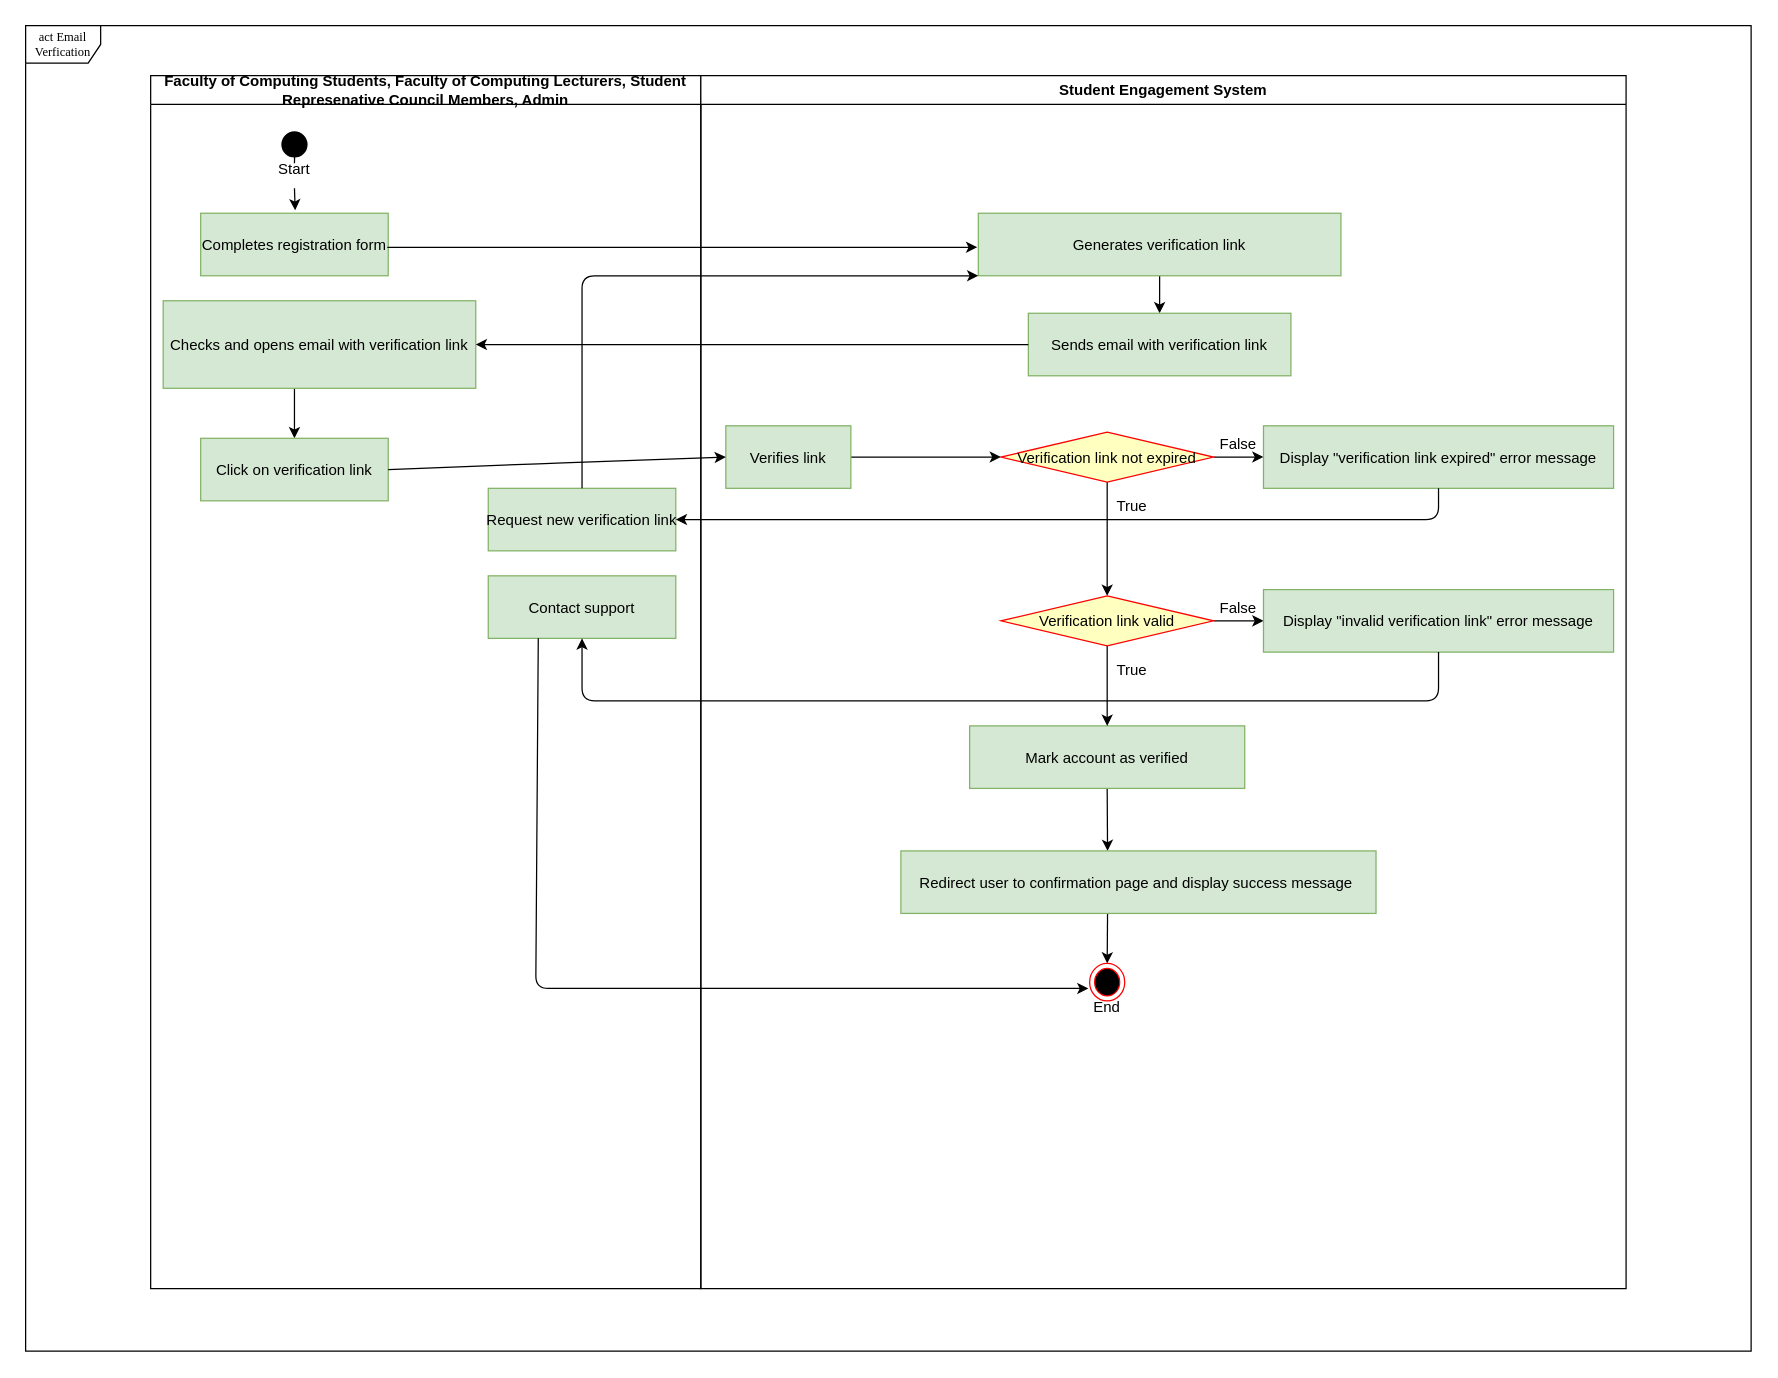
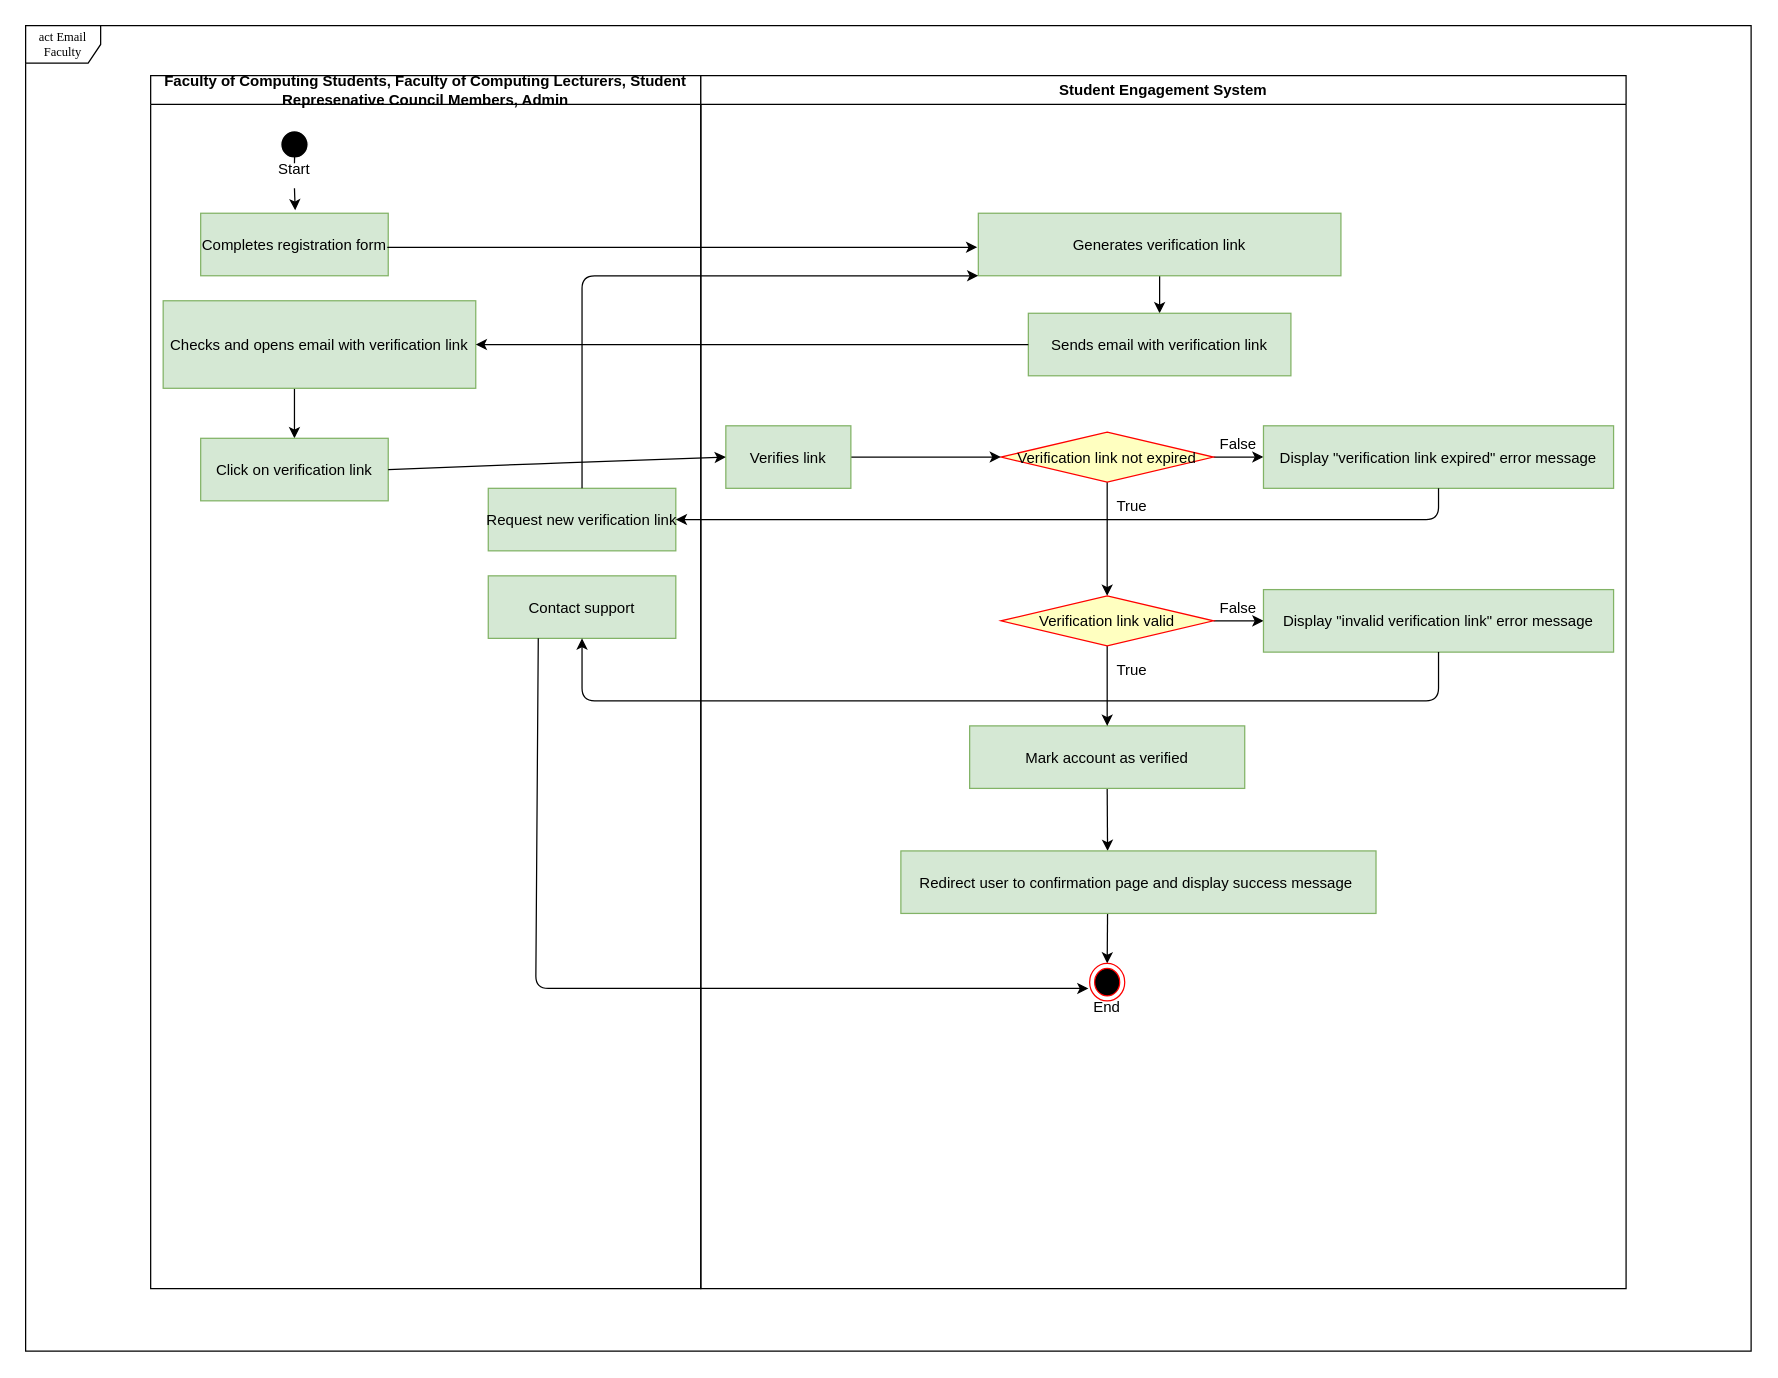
  <mxCell id="0" />
  <mxCell id="1" parent="0" />
  <mxCell id="2" value="Faculty of Computing Students, Faculty of Computing Lecturers, Student Represenative Council Members, Admin" style="swimlane;whiteSpace=wrap;fillColor=#FFFFFF;" parent="1" vertex="1"><mxGeometry x="120" y="60" width="440" height="970" as="geometry" /></mxCell>
  <mxCell id="3" style="edgeStyle=none;html=1;exitX=0.5;exitY=1;exitDx=0;exitDy=0;entryX=0.504;entryY=-0.048;entryDx=0;entryDy=0;entryPerimeter=0;startArrow=none;" parent="2" source="10" target="5" edge="1"><mxGeometry relative="1" as="geometry" /></mxCell>
  <mxCell id="4" value="" style="ellipse;shape=startState;fillColor=#000000;strokeColor=#FFFFFF;" parent="2" vertex="1"><mxGeometry x="100" y="40" width="30" height="30" as="geometry" /></mxCell>
  <mxCell id="5" value="Completes registration form" style="fillColor=#d5e8d4;strokeColor=#82b366;" parent="2" vertex="1"><mxGeometry x="40" y="110" width="150" height="50" as="geometry" /></mxCell>
  <mxCell id="6" style="edgeStyle=none;html=1;entryX=0.5;entryY=0;entryDx=0;entryDy=0;exitX=0.42;exitY=0.993;exitDx=0;exitDy=0;exitPerimeter=0;" parent="2" source="7" target="8" edge="1"><mxGeometry relative="1" as="geometry"><mxPoint x="120" y="260" as="sourcePoint" /></mxGeometry></mxCell>
  <mxCell id="7" value="Checks and opens email with verification link" style="fillColor=#d5e8d4;strokeColor=#82b366;" parent="2" vertex="1"><mxGeometry x="10" y="180" width="250" height="70" as="geometry" /></mxCell>
  <mxCell id="8" value="Click on verification link" style="fillColor=#d5e8d4;strokeColor=#82b366;" parent="2" vertex="1"><mxGeometry x="40" y="290" width="150" height="50" as="geometry" /></mxCell>
  <mxCell id="9" value="" style="edgeStyle=none;html=1;exitX=0.5;exitY=1;exitDx=0;exitDy=0;entryX=0.504;entryY=-0.048;entryDx=0;entryDy=0;entryPerimeter=0;endArrow=none;" parent="2" source="4" target="10" edge="1"><mxGeometry relative="1" as="geometry"><mxPoint x="135" y="2440" as="sourcePoint" /><mxPoint x="135.6" y="2477.6" as="targetPoint" /></mxGeometry></mxCell>
  <mxCell id="10" value="Start" style="text;strokeColor=none;align=center;fillColor=none;html=1;verticalAlign=middle;whiteSpace=wrap;rounded=0;" parent="2" vertex="1"><mxGeometry x="85" y="60" width="60" height="30" as="geometry" /></mxCell>
  <mxCell id="11" value="Request new verification link" style="fillColor=#d5e8d4;strokeColor=#82b366;" parent="2" vertex="1"><mxGeometry x="270" y="330" width="150" height="50" as="geometry" /></mxCell>
  <mxCell id="12" value="Contact support" style="fillColor=#d5e8d4;strokeColor=#82b366;" parent="2" vertex="1"><mxGeometry x="270" y="400" width="150" height="50" as="geometry" /></mxCell>
  <mxCell id="13" value="Student Engagement System" style="swimlane;whiteSpace=wrap;fillColor=#FFFFFF;" parent="1" vertex="1"><mxGeometry x="560" y="60" width="740" height="970" as="geometry" /></mxCell>
  <mxCell id="14" style="edgeStyle=none;html=1;exitX=0.5;exitY=1;exitDx=0;exitDy=0;entryX=0.5;entryY=0;entryDx=0;entryDy=0;" parent="13" source="15" target="16" edge="1"><mxGeometry relative="1" as="geometry" /></mxCell>
  <mxCell id="15" value="Generates verification link" style="fillColor=#d5e8d4;strokeColor=#82b366;" parent="13" vertex="1"><mxGeometry x="221.94" y="110" width="290" height="50" as="geometry" /></mxCell>
  <mxCell id="16" value="Sends email with verification link" style="fillColor=#d5e8d4;strokeColor=#82b366;" parent="13" vertex="1"><mxGeometry x="261.94" y="190" width="210" height="50" as="geometry" /></mxCell>
  <mxCell id="17" style="edgeStyle=none;html=1;exitX=0.5;exitY=1;exitDx=0;exitDy=0;entryX=0.435;entryY=0;entryDx=0;entryDy=0;entryPerimeter=0;" parent="13" source="18" target="31" edge="1"><mxGeometry relative="1" as="geometry" /></mxCell>
  <mxCell id="18" value="Mark account as verified" style="fillColor=#d5e8d4;strokeColor=#82b366;" parent="13" vertex="1"><mxGeometry x="215" y="520" width="220" height="50" as="geometry" /></mxCell>
  <mxCell id="19" style="edgeStyle=none;html=1;exitX=1;exitY=0.5;exitDx=0;exitDy=0;entryX=0;entryY=0.5;entryDx=0;entryDy=0;" parent="13" source="21" target="22" edge="1"><mxGeometry relative="1" as="geometry" /></mxCell>
  <mxCell id="20" style="edgeStyle=none;html=1;exitX=0.5;exitY=1;exitDx=0;exitDy=0;entryX=0.5;entryY=0;entryDx=0;entryDy=0;" parent="13" source="21" target="26" edge="1"><mxGeometry relative="1" as="geometry" /></mxCell>
  <mxCell id="21" value="Verification link not expired" style="rhombus;fillColor=#ffffc0;strokeColor=#ff0000;" parent="13" vertex="1"><mxGeometry x="240" y="285" width="170" height="40" as="geometry" /></mxCell>
  <mxCell id="22" value="Display &quot;verification link expired&quot; error message" style="fillColor=#d5e8d4;strokeColor=#82b366;" parent="13" vertex="1"><mxGeometry x="450" y="280" width="280" height="50" as="geometry" /></mxCell>
  <mxCell id="23" style="edgeStyle=none;html=1;entryX=0.5;entryY=0;entryDx=0;entryDy=0;" parent="13" edge="1"><mxGeometry relative="1" as="geometry"><mxPoint x="271.94" y="630" as="sourcePoint" /><mxPoint x="271.94" y="660" as="targetPoint" /></mxGeometry></mxCell>
  <mxCell id="24" style="edgeStyle=none;html=1;exitX=1;exitY=0.5;exitDx=0;exitDy=0;entryX=0;entryY=0.5;entryDx=0;entryDy=0;" parent="13" source="26" target="27" edge="1"><mxGeometry relative="1" as="geometry" /></mxCell>
  <mxCell id="25" style="edgeStyle=none;html=1;exitX=0.5;exitY=1;exitDx=0;exitDy=0;entryX=0.5;entryY=0;entryDx=0;entryDy=0;" parent="13" source="26" target="18" edge="1"><mxGeometry relative="1" as="geometry" /></mxCell>
  <mxCell id="26" value="Verification link valid" style="rhombus;fillColor=#ffffc0;strokeColor=#ff0000;" parent="13" vertex="1"><mxGeometry x="240" y="416" width="170" height="40" as="geometry" /></mxCell>
  <mxCell id="27" value="Display &quot;invalid verification link&quot; error message" style="fillColor=#d5e8d4;strokeColor=#82b366;" parent="13" vertex="1"><mxGeometry x="450" y="411" width="280" height="50" as="geometry" /></mxCell>
  <mxCell id="28" style="edgeStyle=none;html=1;exitX=1;exitY=0.5;exitDx=0;exitDy=0;entryX=0;entryY=0.5;entryDx=0;entryDy=0;" parent="13" source="29" target="21" edge="1"><mxGeometry relative="1" as="geometry" /></mxCell>
  <mxCell id="29" value="Verifies link" style="fillColor=#d5e8d4;strokeColor=#82b366;" parent="13" vertex="1"><mxGeometry x="20" y="280" width="100" height="50" as="geometry" /></mxCell>
  <mxCell id="30" style="edgeStyle=none;html=1;entryX=0.5;entryY=0;entryDx=0;entryDy=0;exitX=0.435;exitY=0.97;exitDx=0;exitDy=0;exitPerimeter=0;" parent="13" source="31" edge="1"><mxGeometry relative="1" as="geometry"><mxPoint x="145" y="670" as="sourcePoint" /><mxPoint x="325" y="710" as="targetPoint" /></mxGeometry></mxCell>
  <mxCell id="31" value="Redirect user to confirmation page and display success message " style="fillColor=#d5e8d4;strokeColor=#82b366;" parent="13" vertex="1"><mxGeometry x="160" y="620" width="380" height="50" as="geometry" /></mxCell>
  <mxCell id="32" value="False" style="text;strokeColor=none;align=center;fillColor=none;html=1;verticalAlign=middle;whiteSpace=wrap;rounded=0;" parent="13" vertex="1"><mxGeometry x="400" y="280" width="60" height="30" as="geometry" /></mxCell>
  <mxCell id="33" value="False" style="text;strokeColor=none;align=center;fillColor=none;html=1;verticalAlign=middle;whiteSpace=wrap;rounded=0;" parent="13" vertex="1"><mxGeometry x="400" y="411" width="60" height="30" as="geometry" /></mxCell>
  <mxCell id="34" value="True&lt;span style=&quot;color: rgba(0, 0, 0, 0); font-family: monospace; font-size: 0px; text-align: start;&quot;&gt;%3CmxGraphModel%3E%3Croot%3E%3CmxCell%20id%3D%220%22%2F%3E%3CmxCell%20id%3D%221%22%20parent%3D%220%22%2F%3E%3CmxCell%20id%3D%222%22%20value%3D%22False%22%20style%3D%22text%3BstrokeColor%3Dnone%3Balign%3Dcenter%3BfillColor%3Dnone%3Bhtml%3D1%3BverticalAlign%3Dmiddle%3BwhiteSpace%3Dwrap%3Brounded%3D0%3B%22%20vertex%3D%221%22%20parent%3D%221%22%3E%3CmxGeometry%20x%3D%22880%22%20y%3D%222781%22%20width%3D%2260%22%20height%3D%2230%22%20as%3D%22geometry%22%2F%3E%3C%2FmxCell%3E%3C%2Froot%3E%3C%2FmxGraphModel%3E&lt;/span&gt;" style="text;strokeColor=none;align=center;fillColor=none;html=1;verticalAlign=middle;whiteSpace=wrap;rounded=0;" parent="13" vertex="1"><mxGeometry x="315" y="330" width="60" height="30" as="geometry" /></mxCell>
  <mxCell id="35" value="True&lt;span style=&quot;color: rgba(0, 0, 0, 0); font-family: monospace; font-size: 0px; text-align: start;&quot;&gt;%3CmxGraphModel%3E%3Croot%3E%3CmxCell%20id%3D%220%22%2F%3E%3CmxCell%20id%3D%221%22%20parent%3D%220%22%2F%3E%3CmxCell%20id%3D%222%22%20value%3D%22False%22%20style%3D%22text%3BstrokeColor%3Dnone%3Balign%3Dcenter%3BfillColor%3Dnone%3Bhtml%3D1%3BverticalAlign%3Dmiddle%3BwhiteSpace%3Dwrap%3Brounded%3D0%3B%22%20vertex%3D%221%22%20parent%3D%221%22%3E%3CmxGeometry%20x%3D%22880%22%20y%3D%222781%22%20width%3D%2260%22%20height%3D%2230%22%20as%3D%22geometry%22%2F%3E%3C%2FmxCell%3E%3C%2Froot%3E%3C%2FmxGraphModel%3E&lt;/span&gt;" style="text;strokeColor=none;align=center;fillColor=none;html=1;verticalAlign=middle;whiteSpace=wrap;rounded=0;" parent="13" vertex="1"><mxGeometry x="315" y="461" width="60" height="30" as="geometry" /></mxCell>
  <mxCell id="36" value="" style="ellipse;html=1;shape=endState;fillColor=#000000;strokeColor=#ff0000;" parent="13" vertex="1"><mxGeometry x="310.97" y="710" width="28.06" height="30" as="geometry" /></mxCell>
  <mxCell id="37" value="End" style="text;strokeColor=none;align=center;fillColor=none;html=1;verticalAlign=middle;whiteSpace=wrap;rounded=0;" parent="13" vertex="1"><mxGeometry x="295" y="730" width="60" height="30" as="geometry" /></mxCell>
  <mxCell id="38" style="edgeStyle=none;html=1;exitX=0.995;exitY=0.544;exitDx=0;exitDy=0;entryX=-0.003;entryY=0.544;entryDx=0;entryDy=0;entryPerimeter=0;exitPerimeter=0;" parent="1" source="5" target="15" edge="1"><mxGeometry relative="1" as="geometry"><mxPoint x="225" y="140" as="sourcePoint" /><mxPoint x="225.6" y="179.2" as="targetPoint" /></mxGeometry></mxCell>
  <mxCell id="39" style="edgeStyle=none;html=1;exitX=0;exitY=0.5;exitDx=0;exitDy=0;entryX=1;entryY=0.5;entryDx=0;entryDy=0;" parent="1" source="16" target="7" edge="1"><mxGeometry relative="1" as="geometry" /></mxCell>
  <mxCell id="40" style="edgeStyle=none;html=1;exitX=0.5;exitY=0;exitDx=0;exitDy=0;entryX=0;entryY=1;entryDx=0;entryDy=0;" parent="1" source="11" target="15" edge="1"><mxGeometry relative="1" as="geometry"><Array as="points"><mxPoint x="465" y="220" /></Array></mxGeometry></mxCell>
  <mxCell id="41" style="edgeStyle=none;html=1;exitX=0.5;exitY=1;exitDx=0;exitDy=0;entryX=1;entryY=0.5;entryDx=0;entryDy=0;" parent="1" source="22" target="11" edge="1"><mxGeometry relative="1" as="geometry"><Array as="points"><mxPoint x="1150" y="415" /></Array></mxGeometry></mxCell>
  <mxCell id="42" style="edgeStyle=none;html=1;exitX=0.5;exitY=1;exitDx=0;exitDy=0;entryX=0.5;entryY=1;entryDx=0;entryDy=0;" parent="1" source="27" target="12" edge="1"><mxGeometry relative="1" as="geometry"><Array as="points"><mxPoint x="1150" y="560" /><mxPoint x="465" y="560" /></Array></mxGeometry></mxCell>
  <mxCell id="43" style="edgeStyle=none;html=1;exitX=1;exitY=0.5;exitDx=0;exitDy=0;entryX=0;entryY=0.5;entryDx=0;entryDy=0;" parent="1" source="8" target="29" edge="1"><mxGeometry relative="1" as="geometry"><Array as="points"><mxPoint x="440" y="370" /></Array></mxGeometry></mxCell>
  <mxCell id="44" style="edgeStyle=none;html=1;entryX=0.25;entryY=0;entryDx=0;entryDy=0;" parent="1" target="37" edge="1"><mxGeometry relative="1" as="geometry"><mxPoint x="430" y="510" as="sourcePoint" /><Array as="points"><mxPoint x="428" y="790" /></Array></mxGeometry></mxCell>
- <mxCell id="45" value="act Email Verfication" style="shape=umlFrame;whiteSpace=wrap;html=1;rounded=0;shadow=0;comic=0;labelBackgroundColor=none;strokeWidth=1;fontFamily=Verdana;fontSize=10;align=center;" vertex="1" parent="1"><mxGeometry x="20" y="20" width="1380" height="1060" as="geometry" /></mxCell>
+ <mxCell id="45" value="act Email Faculty" style="shape=umlFrame;whiteSpace=wrap;html=1;rounded=0;shadow=0;comic=0;labelBackgroundColor=none;strokeWidth=1;fontFamily=Verdana;fontSize=10;align=center;" vertex="1" parent="1"><mxGeometry x="20" y="20" width="1380" height="1060" as="geometry" /></mxCell>
